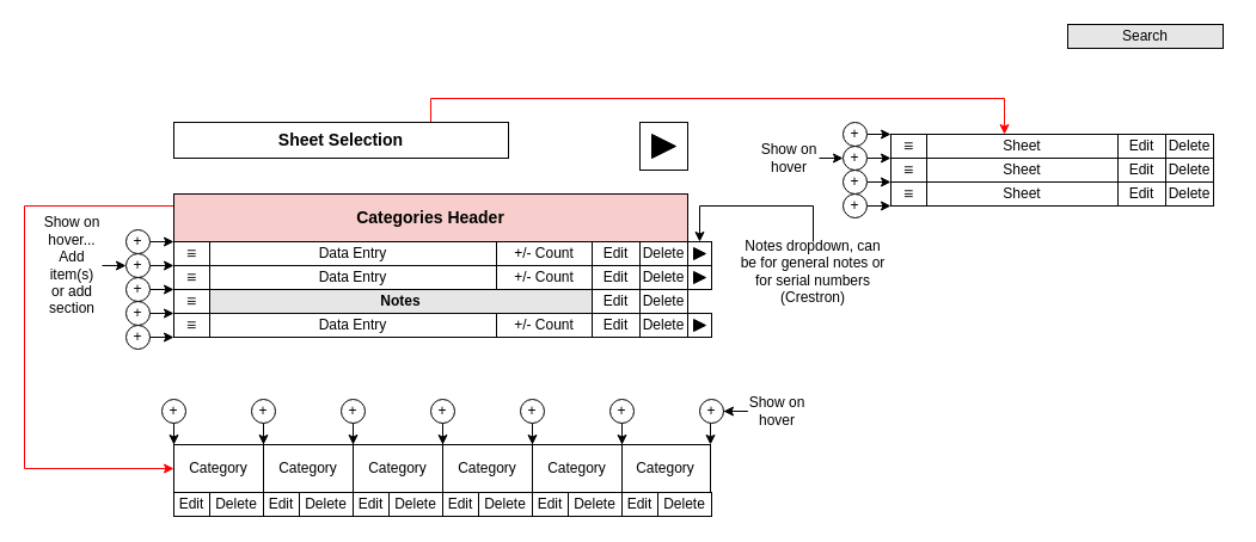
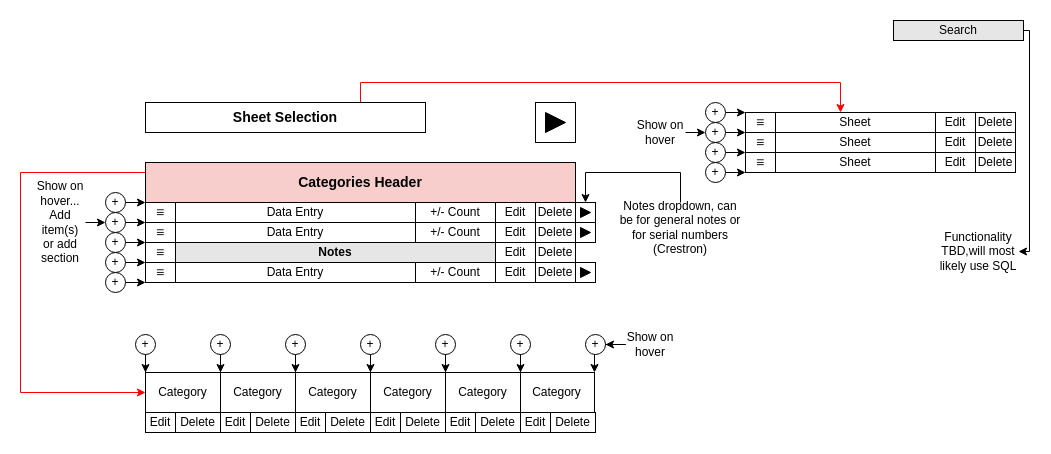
  <mxCell id="0" />
  <mxCell id="1" parent="0" />
  <mxCell id="2" style="edgeStyle=orthogonalEdgeStyle;rounded=0;orthogonalLoop=1;jettySize=auto;html=1;entryX=0.5;entryY=0;entryDx=0;entryDy=0;strokeColor=#FF0000;" parent="1" source="3" edge="1"><mxGeometry relative="1" as="geometry"><Array as="points"><mxPoint x="360" y="82" /><mxPoint x="840" y="82" /></Array><mxPoint x="840" y="112" as="targetPoint" /></mxGeometry></mxCell>
  <mxCell id="3" value="Sheet Selection" style="rounded=0;whiteSpace=wrap;html=1;fontSize=14;fontStyle=1" parent="1" vertex="1"><mxGeometry x="145" y="102" width="280" height="30" as="geometry" /></mxCell>
  <mxCell id="4" style="edgeStyle=orthogonalEdgeStyle;rounded=0;orthogonalLoop=1;jettySize=auto;html=1;exitX=0;exitY=0.25;exitDx=0;exitDy=0;entryX=0;entryY=0.5;entryDx=0;entryDy=0;strokeColor=#FF0000;" parent="1" source="5" target="63" edge="1"><mxGeometry relative="1" as="geometry"><mxPoint x="141" y="469.5" as="targetPoint" /><Array as="points"><mxPoint x="20" y="172" /><mxPoint x="20" y="392" /></Array></mxGeometry></mxCell>
  <mxCell id="5" value="Categories Header" style="rounded=0;whiteSpace=wrap;html=1;fontStyle=1;fontSize=14;fillColor=#f8cecc;" parent="1" vertex="1"><mxGeometry x="145" y="162" width="430" height="40" as="geometry" /></mxCell>
  <mxCell id="6" value="Data Entry" style="rounded=0;whiteSpace=wrap;html=1;" parent="1" vertex="1"><mxGeometry x="175" y="202" width="240" height="20" as="geometry" /></mxCell>
  <mxCell id="7" value="Edit" style="rounded=0;whiteSpace=wrap;html=1;" parent="1" vertex="1"><mxGeometry x="495" y="202" width="40" height="20" as="geometry" /></mxCell>
  <mxCell id="8" value="Delete" style="rounded=0;whiteSpace=wrap;html=1;" parent="1" vertex="1"><mxGeometry x="535" y="202" width="40" height="20" as="geometry" /></mxCell>
  <mxCell id="9" value="Data Entry" style="rounded=0;whiteSpace=wrap;html=1;" parent="1" vertex="1"><mxGeometry x="175" y="222" width="240" height="20" as="geometry" /></mxCell>
  <mxCell id="10" value="Edit" style="rounded=0;whiteSpace=wrap;html=1;" parent="1" vertex="1"><mxGeometry x="495" y="222" width="40" height="20" as="geometry" /></mxCell>
  <mxCell id="11" value="Delete" style="rounded=0;whiteSpace=wrap;html=1;" parent="1" vertex="1"><mxGeometry x="535" y="222" width="40" height="20" as="geometry" /></mxCell>
  <mxCell id="12" value="Data Entry" style="rounded=0;whiteSpace=wrap;html=1;" parent="1" vertex="1"><mxGeometry x="175" y="262" width="240" height="20" as="geometry" /></mxCell>
  <mxCell id="13" value="Edit" style="rounded=0;whiteSpace=wrap;html=1;" parent="1" vertex="1"><mxGeometry x="495" y="262" width="40" height="20" as="geometry" /></mxCell>
  <mxCell id="14" value="Delete" style="rounded=0;whiteSpace=wrap;html=1;" parent="1" vertex="1"><mxGeometry x="535" y="262" width="40" height="20" as="geometry" /></mxCell>
  <mxCell id="15" value="+/- Count" style="rounded=0;whiteSpace=wrap;html=1;" parent="1" vertex="1"><mxGeometry x="415" y="202" width="80" height="20" as="geometry" /></mxCell>
  <mxCell id="16" value="+/- Count" style="rounded=0;whiteSpace=wrap;html=1;" parent="1" vertex="1"><mxGeometry x="415" y="262" width="80" height="20" as="geometry" /></mxCell>
  <mxCell id="17" value="+/- Count" style="rounded=0;whiteSpace=wrap;html=1;" parent="1" vertex="1"><mxGeometry x="415" y="222" width="80" height="20" as="geometry" /></mxCell>
  <mxCell id="18" value="Edit" style="rounded=0;whiteSpace=wrap;html=1;" parent="1" vertex="1"><mxGeometry x="935" y="112" width="40" height="20" as="geometry" /></mxCell>
  <mxCell id="19" value="Delete" style="rounded=0;whiteSpace=wrap;html=1;" parent="1" vertex="1"><mxGeometry x="975" y="112" width="40" height="20" as="geometry" /></mxCell>
  <mxCell id="20" value="&lt;span style=&quot;color: rgb(32 , 33 , 34) ; font-family: sans-serif ; font-size: 14px ; background-color: rgb(255 , 255 , 255)&quot;&gt;≡&lt;/span&gt;" style="rounded=0;whiteSpace=wrap;html=1;" parent="1" vertex="1"><mxGeometry x="145" y="202" width="30" height="20" as="geometry" /></mxCell>
  <mxCell id="21" value="&lt;span style=&quot;color: rgb(32 , 33 , 34) ; font-family: sans-serif ; font-size: 14px ; background-color: rgb(255 , 255 , 255)&quot;&gt;≡&lt;/span&gt;" style="rounded=0;whiteSpace=wrap;html=1;" parent="1" vertex="1"><mxGeometry x="145" y="222" width="30" height="20" as="geometry" /></mxCell>
  <mxCell id="22" value="&lt;span style=&quot;color: rgb(32 , 33 , 34) ; font-family: sans-serif ; font-size: 14px ; background-color: rgb(255 , 255 , 255)&quot;&gt;≡&lt;/span&gt;" style="rounded=0;whiteSpace=wrap;html=1;" parent="1" vertex="1"><mxGeometry x="145" y="262" width="30" height="20" as="geometry" /></mxCell>
  <mxCell id="23" style="edgeStyle=orthogonalEdgeStyle;rounded=0;orthogonalLoop=1;jettySize=auto;html=1;exitX=1;exitY=0.5;exitDx=0;exitDy=0;entryX=0;entryY=0;entryDx=0;entryDy=0;" parent="1" source="24" target="21" edge="1"><mxGeometry relative="1" as="geometry" /></mxCell>
  <mxCell id="24" value="+" style="ellipse;whiteSpace=wrap;html=1;aspect=fixed;" parent="1" vertex="1"><mxGeometry x="105" y="212" width="20" height="20" as="geometry" /></mxCell>
  <mxCell id="25" style="edgeStyle=orthogonalEdgeStyle;rounded=0;orthogonalLoop=1;jettySize=auto;html=1;exitX=1;exitY=0.5;exitDx=0;exitDy=0;entryX=0;entryY=0;entryDx=0;entryDy=0;" parent="1" source="26" edge="1"><mxGeometry relative="1" as="geometry"><mxPoint x="145" y="242" as="targetPoint" /></mxGeometry></mxCell>
  <mxCell id="26" value="+" style="ellipse;whiteSpace=wrap;html=1;aspect=fixed;" parent="1" vertex="1"><mxGeometry x="105" y="232" width="20" height="20" as="geometry" /></mxCell>
  <mxCell id="27" style="edgeStyle=orthogonalEdgeStyle;rounded=0;orthogonalLoop=1;jettySize=auto;html=1;exitX=1;exitY=0.5;exitDx=0;exitDy=0;entryX=0;entryY=0;entryDx=0;entryDy=0;" parent="1" source="28" edge="1"><mxGeometry relative="1" as="geometry"><mxPoint x="145" y="262" as="targetPoint" /></mxGeometry></mxCell>
  <mxCell id="28" value="+" style="ellipse;whiteSpace=wrap;html=1;aspect=fixed;" parent="1" vertex="1"><mxGeometry x="105" y="252" width="20" height="20" as="geometry" /></mxCell>
  <mxCell id="29" style="edgeStyle=orthogonalEdgeStyle;rounded=0;orthogonalLoop=1;jettySize=auto;html=1;exitX=1;exitY=0.5;exitDx=0;exitDy=0;entryX=0;entryY=0;entryDx=0;entryDy=0;" parent="1" source="30" edge="1"><mxGeometry relative="1" as="geometry"><mxPoint x="145" y="202" as="targetPoint" /></mxGeometry></mxCell>
  <mxCell id="30" value="+" style="ellipse;whiteSpace=wrap;html=1;aspect=fixed;" parent="1" vertex="1"><mxGeometry x="105" y="192" width="20" height="20" as="geometry" /></mxCell>
  <mxCell id="31" style="edgeStyle=orthogonalEdgeStyle;rounded=0;orthogonalLoop=1;jettySize=auto;html=1;exitX=1;exitY=0.5;exitDx=0;exitDy=0;entryX=0;entryY=0.5;entryDx=0;entryDy=0;" parent="1" source="32" target="24" edge="1"><mxGeometry relative="1" as="geometry" /></mxCell>
  <mxCell id="32" value="Show on hover...&lt;br&gt;Add item(s) or add section" style="text;html=1;strokeColor=none;fillColor=none;align=center;verticalAlign=middle;whiteSpace=wrap;rounded=0;" parent="1" vertex="1"><mxGeometry x="35" y="174.5" width="50" height="95" as="geometry" /></mxCell>
  <mxCell id="33" style="edgeStyle=orthogonalEdgeStyle;rounded=0;orthogonalLoop=1;jettySize=auto;html=1;exitX=1;exitY=0.5;exitDx=0;exitDy=0;entryX=0;entryY=0;entryDx=0;entryDy=0;" parent="1" source="34" edge="1"><mxGeometry relative="1" as="geometry"><mxPoint x="745" y="132" as="targetPoint" /></mxGeometry></mxCell>
  <mxCell id="34" value="+" style="ellipse;whiteSpace=wrap;html=1;aspect=fixed;" parent="1" vertex="1"><mxGeometry x="705" y="122" width="20" height="20" as="geometry" /></mxCell>
  <mxCell id="35" style="edgeStyle=orthogonalEdgeStyle;rounded=0;orthogonalLoop=1;jettySize=auto;html=1;exitX=1;exitY=0.5;exitDx=0;exitDy=0;entryX=0;entryY=0;entryDx=0;entryDy=0;" parent="1" source="36" edge="1"><mxGeometry relative="1" as="geometry"><mxPoint x="745" y="152" as="targetPoint" /></mxGeometry></mxCell>
  <mxCell id="36" value="+" style="ellipse;whiteSpace=wrap;html=1;aspect=fixed;" parent="1" vertex="1"><mxGeometry x="705" y="142" width="20" height="20" as="geometry" /></mxCell>
  <mxCell id="37" style="edgeStyle=orthogonalEdgeStyle;rounded=0;orthogonalLoop=1;jettySize=auto;html=1;exitX=1;exitY=0.5;exitDx=0;exitDy=0;entryX=0;entryY=0;entryDx=0;entryDy=0;" parent="1" source="38" edge="1"><mxGeometry relative="1" as="geometry"><mxPoint x="745" y="172" as="targetPoint" /></mxGeometry></mxCell>
  <mxCell id="38" value="+" style="ellipse;whiteSpace=wrap;html=1;aspect=fixed;" parent="1" vertex="1"><mxGeometry x="705" y="162" width="20" height="20" as="geometry" /></mxCell>
  <mxCell id="39" style="edgeStyle=orthogonalEdgeStyle;rounded=0;orthogonalLoop=1;jettySize=auto;html=1;exitX=1;exitY=0.5;exitDx=0;exitDy=0;entryX=0;entryY=0;entryDx=0;entryDy=0;" parent="1" source="40" edge="1"><mxGeometry relative="1" as="geometry"><mxPoint x="745" y="112" as="targetPoint" /></mxGeometry></mxCell>
  <mxCell id="40" value="+" style="ellipse;whiteSpace=wrap;html=1;aspect=fixed;" parent="1" vertex="1"><mxGeometry x="705" y="102" width="20" height="20" as="geometry" /></mxCell>
  <mxCell id="41" style="edgeStyle=orthogonalEdgeStyle;rounded=0;orthogonalLoop=1;jettySize=auto;html=1;exitX=1;exitY=0.5;exitDx=0;exitDy=0;entryX=0;entryY=0.5;entryDx=0;entryDy=0;" parent="1" source="42" target="34" edge="1"><mxGeometry relative="1" as="geometry" /></mxCell>
  <mxCell id="42" value="Show on hover" style="text;html=1;strokeColor=none;fillColor=none;align=center;verticalAlign=middle;whiteSpace=wrap;rounded=0;" parent="1" vertex="1"><mxGeometry x="635" y="107" width="50" height="50" as="geometry" /></mxCell>
  <mxCell id="43" value="Edit" style="rounded=0;whiteSpace=wrap;html=1;" parent="1" vertex="1"><mxGeometry x="935" y="132" width="40" height="20" as="geometry" /></mxCell>
  <mxCell id="44" value="Delete" style="rounded=0;whiteSpace=wrap;html=1;" parent="1" vertex="1"><mxGeometry x="975" y="132" width="40" height="20" as="geometry" /></mxCell>
  <mxCell id="45" value="Sheet" style="rounded=0;whiteSpace=wrap;html=1;" parent="1" vertex="1"><mxGeometry x="775" y="152" width="160" height="20" as="geometry" /></mxCell>
  <mxCell id="46" value="Edit" style="rounded=0;whiteSpace=wrap;html=1;" parent="1" vertex="1"><mxGeometry x="935" y="152" width="40" height="20" as="geometry" /></mxCell>
  <mxCell id="47" value="Delete" style="rounded=0;whiteSpace=wrap;html=1;" parent="1" vertex="1"><mxGeometry x="975" y="152" width="40" height="20" as="geometry" /></mxCell>
  <mxCell id="48" value="" style="rounded=0;whiteSpace=wrap;html=1;" parent="1" vertex="1"><mxGeometry x="535" y="102" width="40" height="40" as="geometry" /></mxCell>
  <mxCell id="49" value="" style="triangle;whiteSpace=wrap;html=1;fillColor=#000000;" parent="1" vertex="1"><mxGeometry x="545" y="112" width="20" height="20" as="geometry" /></mxCell>
  <mxCell id="50" value="" style="rounded=0;whiteSpace=wrap;html=1;" parent="1" vertex="1"><mxGeometry x="575" y="202" width="20" height="20" as="geometry" /></mxCell>
  <mxCell id="51" value="" style="triangle;whiteSpace=wrap;html=1;fillColor=#000000;" parent="1" vertex="1"><mxGeometry x="580" y="207" width="10" height="10" as="geometry" /></mxCell>
  <mxCell id="52" value="" style="rounded=0;whiteSpace=wrap;html=1;" parent="1" vertex="1"><mxGeometry x="575" y="262" width="20" height="20" as="geometry" /></mxCell>
  <mxCell id="53" value="" style="triangle;whiteSpace=wrap;html=1;fillColor=#000000;" parent="1" vertex="1"><mxGeometry x="580" y="267" width="10" height="10" as="geometry" /></mxCell>
  <mxCell id="54" value="" style="rounded=0;whiteSpace=wrap;html=1;" parent="1" vertex="1"><mxGeometry x="575" y="222" width="20" height="20" as="geometry" /></mxCell>
  <mxCell id="55" value="" style="triangle;whiteSpace=wrap;html=1;fillColor=#000000;" parent="1" vertex="1"><mxGeometry x="580" y="227" width="10" height="10" as="geometry" /></mxCell>
  <mxCell id="56" style="edgeStyle=orthogonalEdgeStyle;rounded=0;orthogonalLoop=1;jettySize=auto;html=1;exitX=0.5;exitY=0;exitDx=0;exitDy=0;entryX=0.5;entryY=0;entryDx=0;entryDy=0;" parent="1" source="57" target="50" edge="1"><mxGeometry relative="1" as="geometry"><Array as="points"><mxPoint x="680" y="172" /><mxPoint x="585" y="172" /></Array></mxGeometry></mxCell>
  <mxCell id="57" value="Notes dropdown, can be for general notes or for serial numbers (Crestron)" style="text;html=1;strokeColor=none;fillColor=none;align=center;verticalAlign=middle;whiteSpace=wrap;rounded=0;" parent="1" vertex="1"><mxGeometry x="615" y="202" width="130" height="50" as="geometry" /></mxCell>
  <mxCell id="58" style="edgeStyle=orthogonalEdgeStyle;rounded=0;orthogonalLoop=1;jettySize=auto;html=1;exitX=1;exitY=0.5;exitDx=0;exitDy=0;entryX=0;entryY=0;entryDx=0;entryDy=0;" parent="1" source="59" edge="1"><mxGeometry relative="1" as="geometry"><mxPoint x="145" y="282" as="targetPoint" /></mxGeometry></mxCell>
  <mxCell id="59" value="+" style="ellipse;whiteSpace=wrap;html=1;aspect=fixed;" parent="1" vertex="1"><mxGeometry x="105" y="272" width="20" height="20" as="geometry" /></mxCell>
  <mxCell id="60" value="Notes" style="rounded=0;whiteSpace=wrap;html=1;fontStyle=1;fillColor=#E6E6E6;" parent="1" vertex="1"><mxGeometry x="175" y="242" width="320" height="20" as="geometry" /></mxCell>
  <mxCell id="61" value="Edit" style="rounded=0;whiteSpace=wrap;html=1;" parent="1" vertex="1"><mxGeometry x="495" y="242" width="40" height="20" as="geometry" /></mxCell>
  <mxCell id="62" value="Delete" style="rounded=0;whiteSpace=wrap;html=1;" parent="1" vertex="1"><mxGeometry x="535" y="242" width="40" height="20" as="geometry" /></mxCell>
  <mxCell id="63" value="Category" style="rounded=0;whiteSpace=wrap;html=1;" parent="1" vertex="1"><mxGeometry x="145" y="372" width="75" height="40" as="geometry" /></mxCell>
  <mxCell id="64" style="edgeStyle=orthogonalEdgeStyle;rounded=0;orthogonalLoop=1;jettySize=auto;html=1;entryX=0;entryY=0;entryDx=0;entryDy=0;" parent="1" source="65" target="63" edge="1"><mxGeometry relative="1" as="geometry" /></mxCell>
  <mxCell id="65" value="+" style="ellipse;whiteSpace=wrap;html=1;aspect=fixed;" parent="1" vertex="1"><mxGeometry x="135" y="334" width="20" height="20" as="geometry" /></mxCell>
  <mxCell id="66" style="edgeStyle=orthogonalEdgeStyle;rounded=0;orthogonalLoop=1;jettySize=auto;html=1;entryX=1;entryY=0;entryDx=0;entryDy=0;" parent="1" source="67" target="63" edge="1"><mxGeometry relative="1" as="geometry"><mxPoint x="270" y="372" as="targetPoint" /></mxGeometry></mxCell>
  <mxCell id="67" value="+" style="ellipse;whiteSpace=wrap;html=1;aspect=fixed;" parent="1" vertex="1"><mxGeometry x="210" y="334" width="20" height="20" as="geometry" /></mxCell>
  <mxCell id="68" value="Category" style="rounded=0;whiteSpace=wrap;html=1;" parent="1" vertex="1"><mxGeometry x="220" y="372" width="75" height="40" as="geometry" /></mxCell>
  <mxCell id="69" style="edgeStyle=orthogonalEdgeStyle;rounded=0;orthogonalLoop=1;jettySize=auto;html=1;entryX=1;entryY=0;entryDx=0;entryDy=0;" parent="1" source="70" target="68" edge="1"><mxGeometry relative="1" as="geometry"><mxPoint x="291" y="354" as="targetPoint" /></mxGeometry></mxCell>
  <mxCell id="70" value="+" style="ellipse;whiteSpace=wrap;html=1;aspect=fixed;" parent="1" vertex="1"><mxGeometry x="285" y="334" width="20" height="20" as="geometry" /></mxCell>
  <mxCell id="71" value="Category" style="rounded=0;whiteSpace=wrap;html=1;" parent="1" vertex="1"><mxGeometry x="519" y="372" width="75" height="40" as="geometry" /></mxCell>
  <mxCell id="72" style="edgeStyle=orthogonalEdgeStyle;rounded=0;orthogonalLoop=1;jettySize=auto;html=1;entryX=1;entryY=0;entryDx=0;entryDy=0;" parent="1" target="71" edge="1"><mxGeometry relative="1" as="geometry"><mxPoint x="590" y="354" as="targetPoint" /><mxPoint x="594" y="354" as="sourcePoint" /></mxGeometry></mxCell>
  <mxCell id="73" value="+" style="ellipse;whiteSpace=wrap;html=1;aspect=fixed;" parent="1" vertex="1"><mxGeometry x="585" y="334" width="20" height="20" as="geometry" /></mxCell>
  <mxCell id="74" value="Category" style="rounded=0;whiteSpace=wrap;html=1;" parent="1" vertex="1"><mxGeometry x="295" y="372" width="75" height="40" as="geometry" /></mxCell>
  <mxCell id="75" style="edgeStyle=orthogonalEdgeStyle;rounded=0;orthogonalLoop=1;jettySize=auto;html=1;entryX=1;entryY=0;entryDx=0;entryDy=0;" parent="1" source="76" target="74" edge="1"><mxGeometry relative="1" as="geometry"><mxPoint x="366" y="354" as="targetPoint" /></mxGeometry></mxCell>
  <mxCell id="76" value="+" style="ellipse;whiteSpace=wrap;html=1;aspect=fixed;" parent="1" vertex="1"><mxGeometry x="360" y="334" width="20" height="20" as="geometry" /></mxCell>
  <mxCell id="77" value="Category" style="rounded=0;whiteSpace=wrap;html=1;" parent="1" vertex="1"><mxGeometry x="370" y="372" width="75" height="40" as="geometry" /></mxCell>
  <mxCell id="78" style="edgeStyle=orthogonalEdgeStyle;rounded=0;orthogonalLoop=1;jettySize=auto;html=1;entryX=1;entryY=0;entryDx=0;entryDy=0;" parent="1" source="79" target="77" edge="1"><mxGeometry relative="1" as="geometry"><mxPoint x="441" y="354" as="targetPoint" /></mxGeometry></mxCell>
  <mxCell id="79" value="+" style="ellipse;whiteSpace=wrap;html=1;aspect=fixed;" parent="1" vertex="1"><mxGeometry x="435" y="334" width="20" height="20" as="geometry" /></mxCell>
  <mxCell id="80" value="Category" style="rounded=0;whiteSpace=wrap;html=1;" parent="1" vertex="1"><mxGeometry x="445" y="372" width="75" height="40" as="geometry" /></mxCell>
  <mxCell id="81" style="edgeStyle=orthogonalEdgeStyle;rounded=0;orthogonalLoop=1;jettySize=auto;html=1;entryX=1;entryY=0;entryDx=0;entryDy=0;" parent="1" source="82" target="80" edge="1"><mxGeometry relative="1" as="geometry"><mxPoint x="516" y="354" as="targetPoint" /></mxGeometry></mxCell>
  <mxCell id="82" value="+" style="ellipse;whiteSpace=wrap;html=1;aspect=fixed;" parent="1" vertex="1"><mxGeometry x="510" y="334" width="20" height="20" as="geometry" /></mxCell>
  <mxCell id="83" value="Edit" style="rounded=0;whiteSpace=wrap;html=1;" parent="1" vertex="1"><mxGeometry x="145" y="412" width="30" height="20" as="geometry" /></mxCell>
  <mxCell id="84" value="Delete" style="rounded=0;whiteSpace=wrap;html=1;" parent="1" vertex="1"><mxGeometry x="175" y="412" width="45" height="20" as="geometry" /></mxCell>
  <mxCell id="85" value="Edit" style="rounded=0;whiteSpace=wrap;html=1;" parent="1" vertex="1"><mxGeometry x="220" y="412" width="30" height="20" as="geometry" /></mxCell>
  <mxCell id="86" value="Delete" style="rounded=0;whiteSpace=wrap;html=1;" parent="1" vertex="1"><mxGeometry x="250" y="412" width="45" height="20" as="geometry" /></mxCell>
  <mxCell id="87" value="Edit" style="rounded=0;whiteSpace=wrap;html=1;" parent="1" vertex="1"><mxGeometry x="295" y="412" width="30" height="20" as="geometry" /></mxCell>
  <mxCell id="88" value="Delete" style="rounded=0;whiteSpace=wrap;html=1;" parent="1" vertex="1"><mxGeometry x="325" y="412" width="45" height="20" as="geometry" /></mxCell>
  <mxCell id="89" value="Edit" style="rounded=0;whiteSpace=wrap;html=1;" parent="1" vertex="1"><mxGeometry x="370" y="412" width="30" height="20" as="geometry" /></mxCell>
  <mxCell id="90" value="Delete" style="rounded=0;whiteSpace=wrap;html=1;" parent="1" vertex="1"><mxGeometry x="400" y="412" width="45" height="20" as="geometry" /></mxCell>
  <mxCell id="91" value="Edit" style="rounded=0;whiteSpace=wrap;html=1;" parent="1" vertex="1"><mxGeometry x="445" y="412" width="30" height="20" as="geometry" /></mxCell>
  <mxCell id="92" value="Delete" style="rounded=0;whiteSpace=wrap;html=1;" parent="1" vertex="1"><mxGeometry x="475" y="412" width="45" height="20" as="geometry" /></mxCell>
  <mxCell id="93" value="Edit" style="rounded=0;whiteSpace=wrap;html=1;" parent="1" vertex="1"><mxGeometry x="520" y="412" width="30" height="20" as="geometry" /></mxCell>
  <mxCell id="94" value="Delete" style="rounded=0;whiteSpace=wrap;html=1;" parent="1" vertex="1"><mxGeometry x="550" y="412" width="45" height="20" as="geometry" /></mxCell>
  <mxCell id="95" style="edgeStyle=orthogonalEdgeStyle;rounded=0;orthogonalLoop=1;jettySize=auto;html=1;entryX=1;entryY=0.5;entryDx=0;entryDy=0;" parent="1" source="96" target="73" edge="1"><mxGeometry relative="1" as="geometry" /></mxCell>
  <mxCell id="96" value="Show on hover" style="text;html=1;strokeColor=none;fillColor=none;align=center;verticalAlign=middle;whiteSpace=wrap;rounded=0;" parent="1" vertex="1"><mxGeometry x="625" y="319" width="50" height="50" as="geometry" /></mxCell>
+ <mxCell id="97" value="" style="edgeStyle=orthogonalEdgeStyle;rounded=0;orthogonalLoop=1;jettySize=auto;html=1;exitX=1;exitY=0.5;exitDx=0;exitDy=0;" parent="1" source="98" target="99" edge="1"><mxGeometry relative="1" as="geometry"><Array as="points"><mxPoint x="1029" y="30" /><mxPoint x="1029" y="251" /></Array></mxGeometry></mxCell>
  <mxCell id="98" value="Search" style="rounded=0;whiteSpace=wrap;html=1;fillColor=#e6e6e6;" parent="1" vertex="1"><mxGeometry x="893" y="20" width="130" height="20" as="geometry" /></mxCell>
+ <mxCell id="99" value="Functionality TBD,will most likely use SQL" style="text;html=1;strokeColor=none;fillColor=none;align=center;verticalAlign=middle;whiteSpace=wrap;rounded=0;" parent="1" vertex="1"><mxGeometry x="938" y="220" width="80" height="62" as="geometry" /></mxCell>
  <mxCell id="100" value="&lt;span style=&quot;color: rgb(32 , 33 , 34) ; font-family: sans-serif ; font-size: 14px ; background-color: rgb(255 , 255 , 255)&quot;&gt;≡&lt;/span&gt;" style="rounded=0;whiteSpace=wrap;html=1;" vertex="1" parent="1"><mxGeometry x="745" y="152" width="30" height="20" as="geometry" /></mxCell>
  <mxCell id="101" value="Sheet" style="rounded=0;whiteSpace=wrap;html=1;" vertex="1" parent="1"><mxGeometry x="775" y="112" width="160" height="20" as="geometry" /></mxCell>
  <mxCell id="102" value="&lt;span style=&quot;color: rgb(32 , 33 , 34) ; font-family: sans-serif ; font-size: 14px ; background-color: rgb(255 , 255 , 255)&quot;&gt;≡&lt;/span&gt;" style="rounded=0;whiteSpace=wrap;html=1;" vertex="1" parent="1"><mxGeometry x="745" y="112" width="30" height="20" as="geometry" /></mxCell>
  <mxCell id="103" value="Sheet" style="rounded=0;whiteSpace=wrap;html=1;" vertex="1" parent="1"><mxGeometry x="775" y="132" width="160" height="20" as="geometry" /></mxCell>
  <mxCell id="104" value="&lt;span style=&quot;color: rgb(32 , 33 , 34) ; font-family: sans-serif ; font-size: 14px ; background-color: rgb(255 , 255 , 255)&quot;&gt;≡&lt;/span&gt;" style="rounded=0;whiteSpace=wrap;html=1;" vertex="1" parent="1"><mxGeometry x="745" y="132" width="30" height="20" as="geometry" /></mxCell>
  <mxCell id="105" value="&lt;span style=&quot;color: rgb(32 , 33 , 34) ; font-family: sans-serif ; font-size: 14px ; background-color: rgb(255 , 255 , 255)&quot;&gt;≡&lt;/span&gt;" style="rounded=0;whiteSpace=wrap;html=1;" vertex="1" parent="1"><mxGeometry x="145" y="242" width="30" height="20" as="geometry" /></mxCell>
